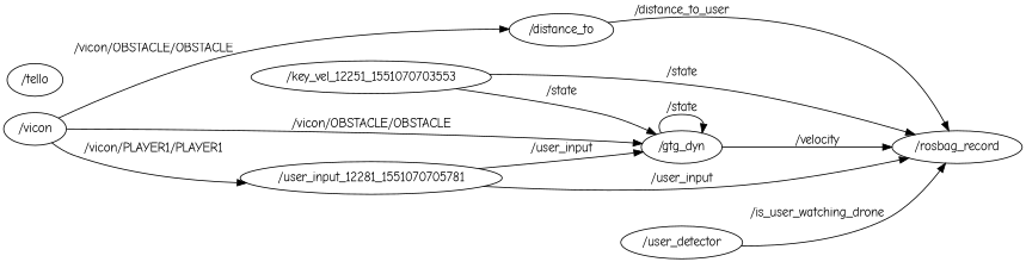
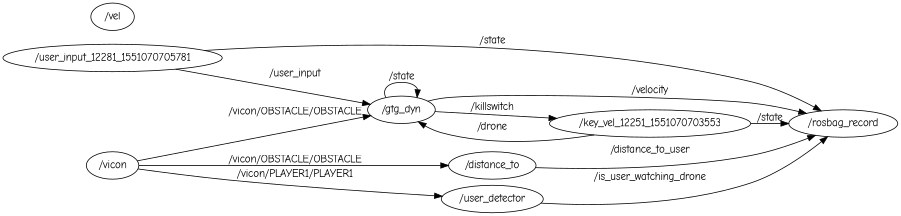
  digraph {
    compound=True
    fontname="Comic Neue"
    rank=same
    rankdir=LR
    ranksep=0.2
    node [fontname="Comic Neue" shape=ellipse]
    edge [fontname="Comic Neue" penwidth=1]
    n1 [height=0.5 label="/distance_to" width=1.4804]
    n2 [height=0.5 label="/rosbag_record" width=1.7693]
    n3 [height=0.5 label="/user_input_12281_1551070705781" width=3.8274]
    n4 [height=0.5 label="/gtg_dyn" width=1.1735]
    n5 [height=0.5 label="/key_vel_12251_1551070703553" width=3.5747]
    n6 [height=0.5 label="/vicon" width=0.9027]
    n7 [height=0.5 label="/user_detector" width=1.679]
-   n8 [height=0.5 label="/tello" width=0.79437]
+   n8 [height=0.5 label="/vel" width=0.79437]
    n1 -> n2 [label="/distance_to_user"]
-   n3 -> n2 [label="/user_input"]
+   n3 -> n2 [label="/state"]
    n3 -> n4 [label="/user_input"]
    n4 -> n2 [label="/velocity"]
    n4 -> n4 [label="/state"]
+   n4 -> n5 [label="/killswitch"]
    n5 -> n2 [label="/state"]
-   n5 -> n4 [label="/state"]
+   n5 -> n4 [label="/drone"]
    n6 -> n1 [label="/vicon/OBSTACLE/OBSTACLE"]
    n6 -> n4 [label="/vicon/OBSTACLE/OBSTACLE"]
-   n6 -> n3 [label="/vicon/PLAYER1/PLAYER1"]
+   n6 -> n7 [label="/vicon/PLAYER1/PLAYER1"]
    n7 -> n2 [label="/is_user_watching_drone"]
  }
